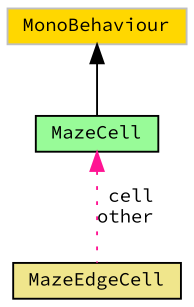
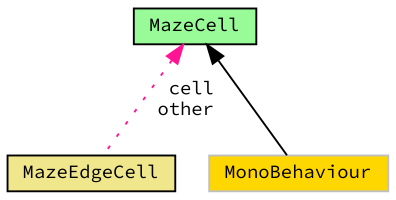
  digraph {
    fontname="Source Code Pro"
    node [color=black fontname="Source Code Pro" fontsize=10 shape=record style=filled]
    edge [dir=back fontname="Source Code Pro" fontsize=10 labelfontname=Helvetica labelfontsize=10]
    n1 [fillcolor=khaki fontcolor=black height=0.2 label=MazeEdgeCell width=0.4]
    n2 [color=grey75 fillcolor=gold height=0.2 label=MonoBehaviour width=0.4]
    n3 [fillcolor=palegreen height=0.2 label=MazeCell width=0.4]
-   n2 -> n3 [color=black style=solid]
+   n3 -> n2 [color=black style=solid]
    n3 -> n1 [color=deeppink label=" cell\nother" style=dotted]
  }
